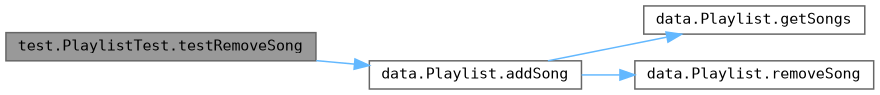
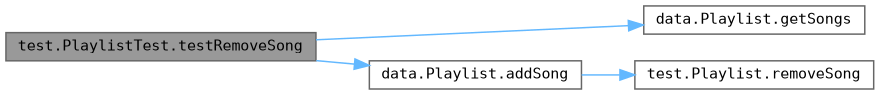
  digraph {
    fontname="DejaVu Sans Mono"
    rankdir=LR
    node [color=grey40 fillcolor=white fontname="DejaVu Sans Mono" fontsize=10 shape=box style=filled]
    edge [color=steelblue1 fontname="DejaVu Sans Mono" fontsize=10 labelfontname=Helvetica labelfontsize=10 style=solid]
    n1 [color=gray40 fillcolor=grey60 fontcolor=black height=0.2 label="test.PlaylistTest.testRemoveSong" width=0.4]
    n2 [height=0.2 label="data.Playlist.addSong" width=0.4]
    n3 [height=0.2 label="data.Playlist.getSongs" width=0.4]
-   n4 [height=0.2 label="data.Playlist.removeSong" width=0.4]
+   n4 [height=0.2 label="test.Playlist.removeSong" width=0.4]
    n1 -> n2
-   n2 -> n3
+   n1 -> n3
    n2 -> n4
  }
